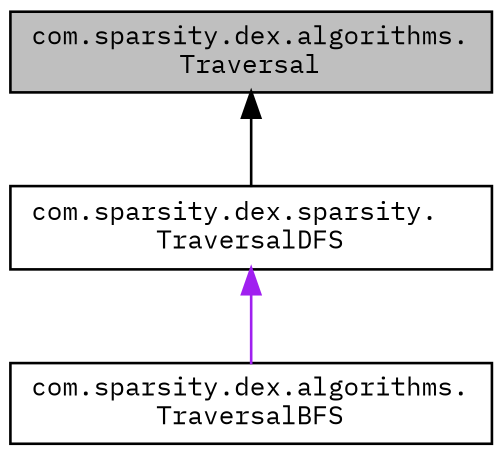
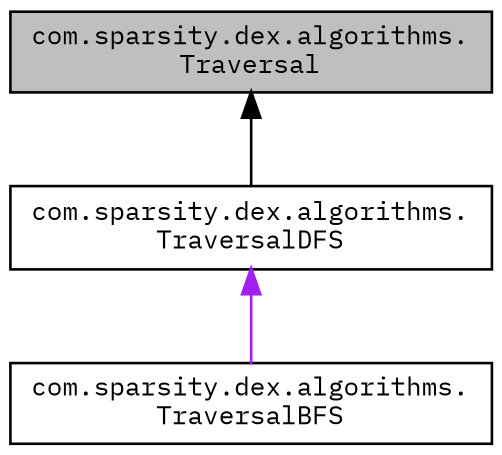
  digraph {
    fontname="IBM Plex Mono"
    node [color=black fillcolor=white fontname="IBM Plex Mono" fontsize=10 shape=record style=filled]
    edge [dir=back fontname="IBM Plex Mono" fontsize=10 labelfontname=FreeSans labelfontsize=10 style=solid]
    n1 [fillcolor=grey75 fontcolor=black height=0.2 label="com.sparsity.dex.algorithms.\lTraversal" width=0.4]
-   n2 [height=0.2 label="com.sparsity.dex.sparsity.\lTraversalDFS" width=0.4]
+   n2 [height=0.2 label="com.sparsity.dex.algorithms.\lTraversalDFS" width=0.4]
    n3 [height=0.2 label="com.sparsity.dex.algorithms.\lTraversalBFS" width=0.4]
    n1 -> n2 [color=black]
    n2 -> n3 [color=purple]
  }
